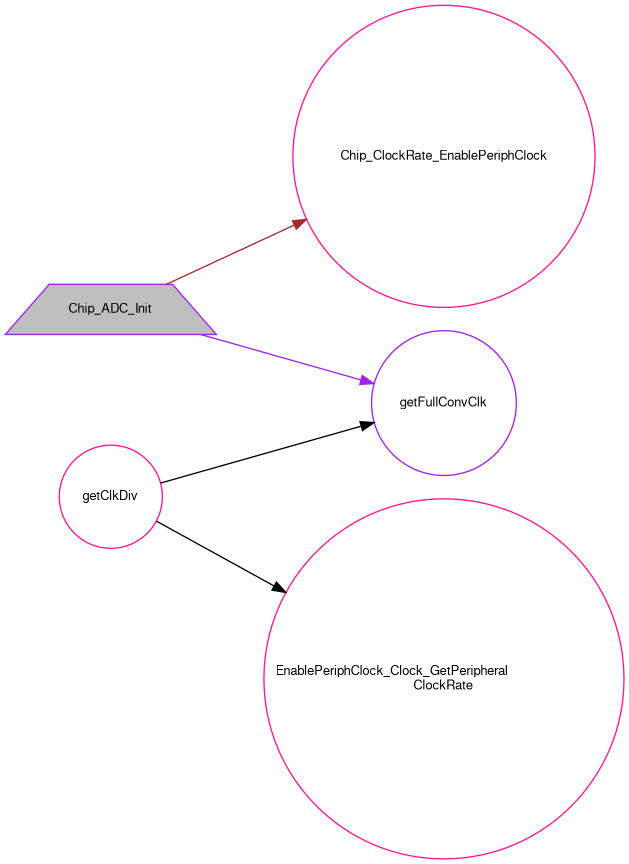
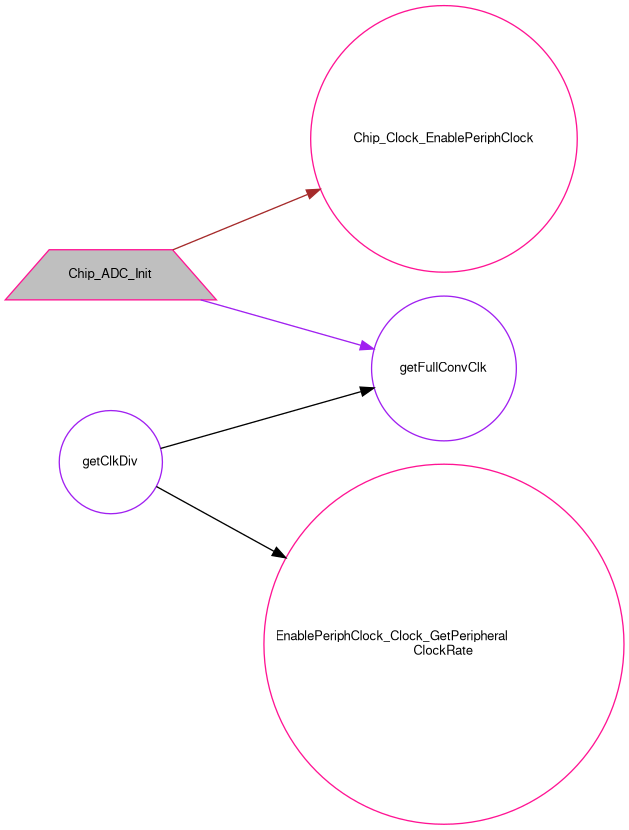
  digraph {
    rankdir=LR
    node [color=deeppink fillcolor=white fontname=FreeSans fontsize=10 shape=circle style=filled]
    edge [color=black fontname=FreeSans fontsize=10 labelfontname=FreeSans labelfontsize=10 style=solid]
-   n1 [color=purple fillcolor=grey75 fontcolor=black height=0.2 label=Chip_ADC_Init shape=trapezium width=0.4]
-   n2 [height=0.2 label=Chip_ClockRate_EnablePeriphClock width=0.4]
+   n1 [fillcolor=grey75 fontcolor=black height=0.2 label=Chip_ADC_Init shape=trapezium width=0.4]
+   n2 [height=0.2 label=Chip_Clock_EnablePeriphClock width=0.4]
    n3 [color=purple height=0.2 label=getFullConvClk width=0.4]
-   n4 [height=0.2 label=getClkDiv width=0.4]
+   n4 [color=purple height=0.2 label=getClkDiv width=0.4]
    n5 [height=0.2 label="EnablePeriphClock_Clock_GetPeripheral\lClockRate" width=0.4]
    n1 -> n2 [color=brown]
    n1 -> n3 [color=purple]
    n4 -> n3
    n4 -> n5
  }
